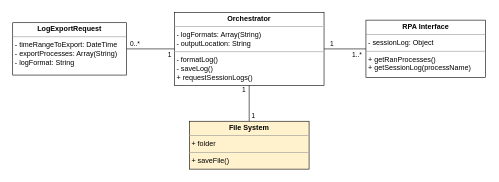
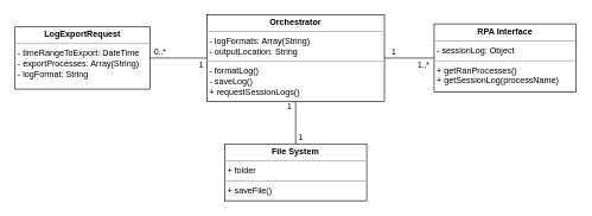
  <mxCell id="0" />
  <mxCell id="1" parent="0" />
  <mxCell id="2" style="edgeStyle=orthogonalEdgeStyle;rounded=0;orthogonalLoop=1;jettySize=auto;html=1;entryX=0;entryY=0.5;entryDx=0;entryDy=0;endArrow=none;endFill=0;" parent="1" source="5" target="6" edge="1"><mxGeometry relative="1" as="geometry" /></mxCell>
  <mxCell id="3" value="1" style="edgeLabel;html=1;align=center;verticalAlign=middle;resizable=0;points=[];" parent="2" vertex="1" connectable="0"><mxGeometry x="-0.102" y="-2" relative="1" as="geometry"><mxPoint x="-19" y="-12" as="offset" /></mxGeometry></mxCell>
  <mxCell id="4" value="1..*" style="edgeLabel;html=1;align=center;verticalAlign=middle;resizable=0;points=[];" parent="2" vertex="1" connectable="0"><mxGeometry x="0.534" y="-1" relative="1" as="geometry"><mxPoint y="8" as="offset" /></mxGeometry></mxCell>
  <mxCell id="5" value="&lt;p style=&quot;margin:0px;margin-top:4px;text-align:center;&quot;&gt;&lt;b&gt;Orchestrator&lt;/b&gt;&lt;/p&gt;&lt;hr size=&quot;1&quot;&gt;&lt;p style=&quot;margin:0px;margin-left:4px;&quot;&gt;&lt;span style=&quot;background-color: initial;&quot;&gt;- logFormats: Array(String)&lt;/span&gt;&lt;/p&gt;&lt;p style=&quot;margin:0px;margin-left:4px;&quot;&gt;&lt;span style=&quot;background-color: initial;&quot;&gt;- outputLocation: String&lt;/span&gt;&lt;/p&gt;&lt;hr size=&quot;1&quot;&gt;&lt;p style=&quot;margin:0px;margin-left:4px;&quot;&gt;- formatLog()&lt;/p&gt;&lt;p style=&quot;margin:0px;margin-left:4px;&quot;&gt;- saveLog()&lt;/p&gt;&lt;p style=&quot;margin:0px;margin-left:4px;&quot;&gt;+ requestSessionLogs()&lt;/p&gt;" style="verticalAlign=top;align=left;overflow=fill;fontSize=12;fontFamily=Helvetica;html=1;rounded=0;shadow=0;comic=0;labelBackgroundColor=none;strokeWidth=1" parent="1" vertex="1"><mxGeometry x="290" y="20.34" width="250" height="121.66" as="geometry" /></mxCell>
  <mxCell id="6" value="&lt;p style=&quot;margin:0px;margin-top:4px;text-align:center;&quot;&gt;&lt;b&gt;RPA Interface&lt;/b&gt;&lt;/p&gt;&lt;hr size=&quot;1&quot;&gt;&lt;p style=&quot;margin:0px;margin-left:4px;&quot;&gt;- sessionLog: Object&lt;/p&gt;&lt;hr size=&quot;1&quot;&gt;&lt;p style=&quot;margin:0px;margin-left:4px;&quot;&gt;+ getRanProcesses()&lt;/p&gt;&lt;p style=&quot;margin:0px;margin-left:4px;&quot;&gt;+ getSessionLog(processName)&lt;/p&gt;" style="verticalAlign=top;align=left;overflow=fill;fontSize=12;fontFamily=Helvetica;html=1;rounded=0;shadow=0;comic=0;labelBackgroundColor=none;strokeWidth=1" parent="1" vertex="1"><mxGeometry x="610" y="33.12" width="200" height="96.11" as="geometry" /></mxCell>
  <mxCell id="7" style="edgeStyle=orthogonalEdgeStyle;rounded=0;orthogonalLoop=1;jettySize=auto;html=1;entryX=0.5;entryY=1;entryDx=0;entryDy=0;endArrow=none;endFill=0;" parent="1" source="10" target="5" edge="1"><mxGeometry relative="1" as="geometry" /></mxCell>
  <mxCell id="8" value="1" style="edgeLabel;html=1;align=center;verticalAlign=middle;resizable=0;points=[];" parent="7" vertex="1" connectable="0"><mxGeometry x="0.19" y="4" relative="1" as="geometry"><mxPoint x="-6" y="-17" as="offset" /></mxGeometry></mxCell>
  <mxCell id="9" value="1" style="edgeLabel;html=1;align=center;verticalAlign=middle;resizable=0;points=[];" parent="7" vertex="1" connectable="0"><mxGeometry x="-0.268" relative="1" as="geometry"><mxPoint x="6" y="12" as="offset" /></mxGeometry></mxCell>
- <mxCell id="10" value="&lt;p style=&quot;margin:0px;margin-top:4px;text-align:center;&quot;&gt;&lt;b&gt;File System&lt;/b&gt;&lt;/p&gt;&lt;hr size=&quot;1&quot;&gt;&lt;p style=&quot;margin:0px;margin-left:4px;&quot;&gt;+ folder&lt;/p&gt;&lt;hr size=&quot;1&quot;&gt;&lt;p style=&quot;margin:0px;margin-left:4px;&quot;&gt;+ saveFile()&lt;/p&gt;" style="verticalAlign=top;align=left;overflow=fill;fontSize=12;fontFamily=Helvetica;html=1;rounded=0;shadow=0;comic=0;labelBackgroundColor=none;strokeWidth=1;fillColor=#fff2cc;" parent="1" vertex="1"><mxGeometry x="315" y="202" width="200" height="80" as="geometry" /></mxCell>
+ <mxCell id="10" value="&lt;p style=&quot;margin:0px;margin-top:4px;text-align:center;&quot;&gt;&lt;b&gt;File System&lt;/b&gt;&lt;/p&gt;&lt;hr size=&quot;1&quot;&gt;&lt;p style=&quot;margin:0px;margin-left:4px;&quot;&gt;+ folder&lt;/p&gt;&lt;hr size=&quot;1&quot;&gt;&lt;p style=&quot;margin:0px;margin-left:4px;&quot;&gt;+ saveFile()&lt;/p&gt;" style="verticalAlign=top;align=left;overflow=fill;fontSize=12;fontFamily=Helvetica;html=1;rounded=0;shadow=0;comic=0;labelBackgroundColor=none;strokeWidth=1" parent="1" vertex="1"><mxGeometry x="315" y="202" width="200" height="80" as="geometry" /></mxCell>
  <mxCell id="11" style="edgeStyle=orthogonalEdgeStyle;rounded=0;orthogonalLoop=1;jettySize=auto;html=1;entryX=0;entryY=0.5;entryDx=0;entryDy=0;endArrow=none;endFill=0;" parent="1" source="14" target="5" edge="1"><mxGeometry relative="1" as="geometry" /></mxCell>
  <mxCell id="12" value="1" style="edgeLabel;html=1;align=center;verticalAlign=middle;resizable=0;points=[];" parent="11" vertex="1" connectable="0"><mxGeometry x="-0.051" y="1" relative="1" as="geometry"><mxPoint x="33" y="11" as="offset" /></mxGeometry></mxCell>
  <mxCell id="13" value="0..*" style="edgeLabel;html=1;align=center;verticalAlign=middle;resizable=0;points=[];" parent="11" vertex="1" connectable="0"><mxGeometry x="-0.576" y="-1" relative="1" as="geometry"><mxPoint x="-4" y="-10" as="offset" /></mxGeometry></mxCell>
  <mxCell id="14" value="&lt;p style=&quot;margin:0px;margin-top:4px;text-align:center;&quot;&gt;&lt;b style=&quot;&quot;&gt;LogExportRequest&lt;/b&gt;&lt;/p&gt;&lt;hr size=&quot;1&quot;&gt;&lt;p style=&quot;margin:0px;margin-left:4px;&quot;&gt;- timeRangeToExport: DateTime&lt;/p&gt;&lt;p style=&quot;margin:0px;margin-left:4px;&quot;&gt;- exportProcesses: Array(String)&lt;/p&gt;&lt;p style=&quot;margin:0px;margin-left:4px;&quot;&gt;- logFormat: String&lt;/p&gt;" style="verticalAlign=top;align=left;overflow=fill;fontSize=12;fontFamily=Helvetica;html=1;rounded=0;shadow=0;comic=0;labelBackgroundColor=none;strokeWidth=1" parent="1" vertex="1"><mxGeometry x="20" y="37.46" width="190" height="87.42" as="geometry" /></mxCell>
